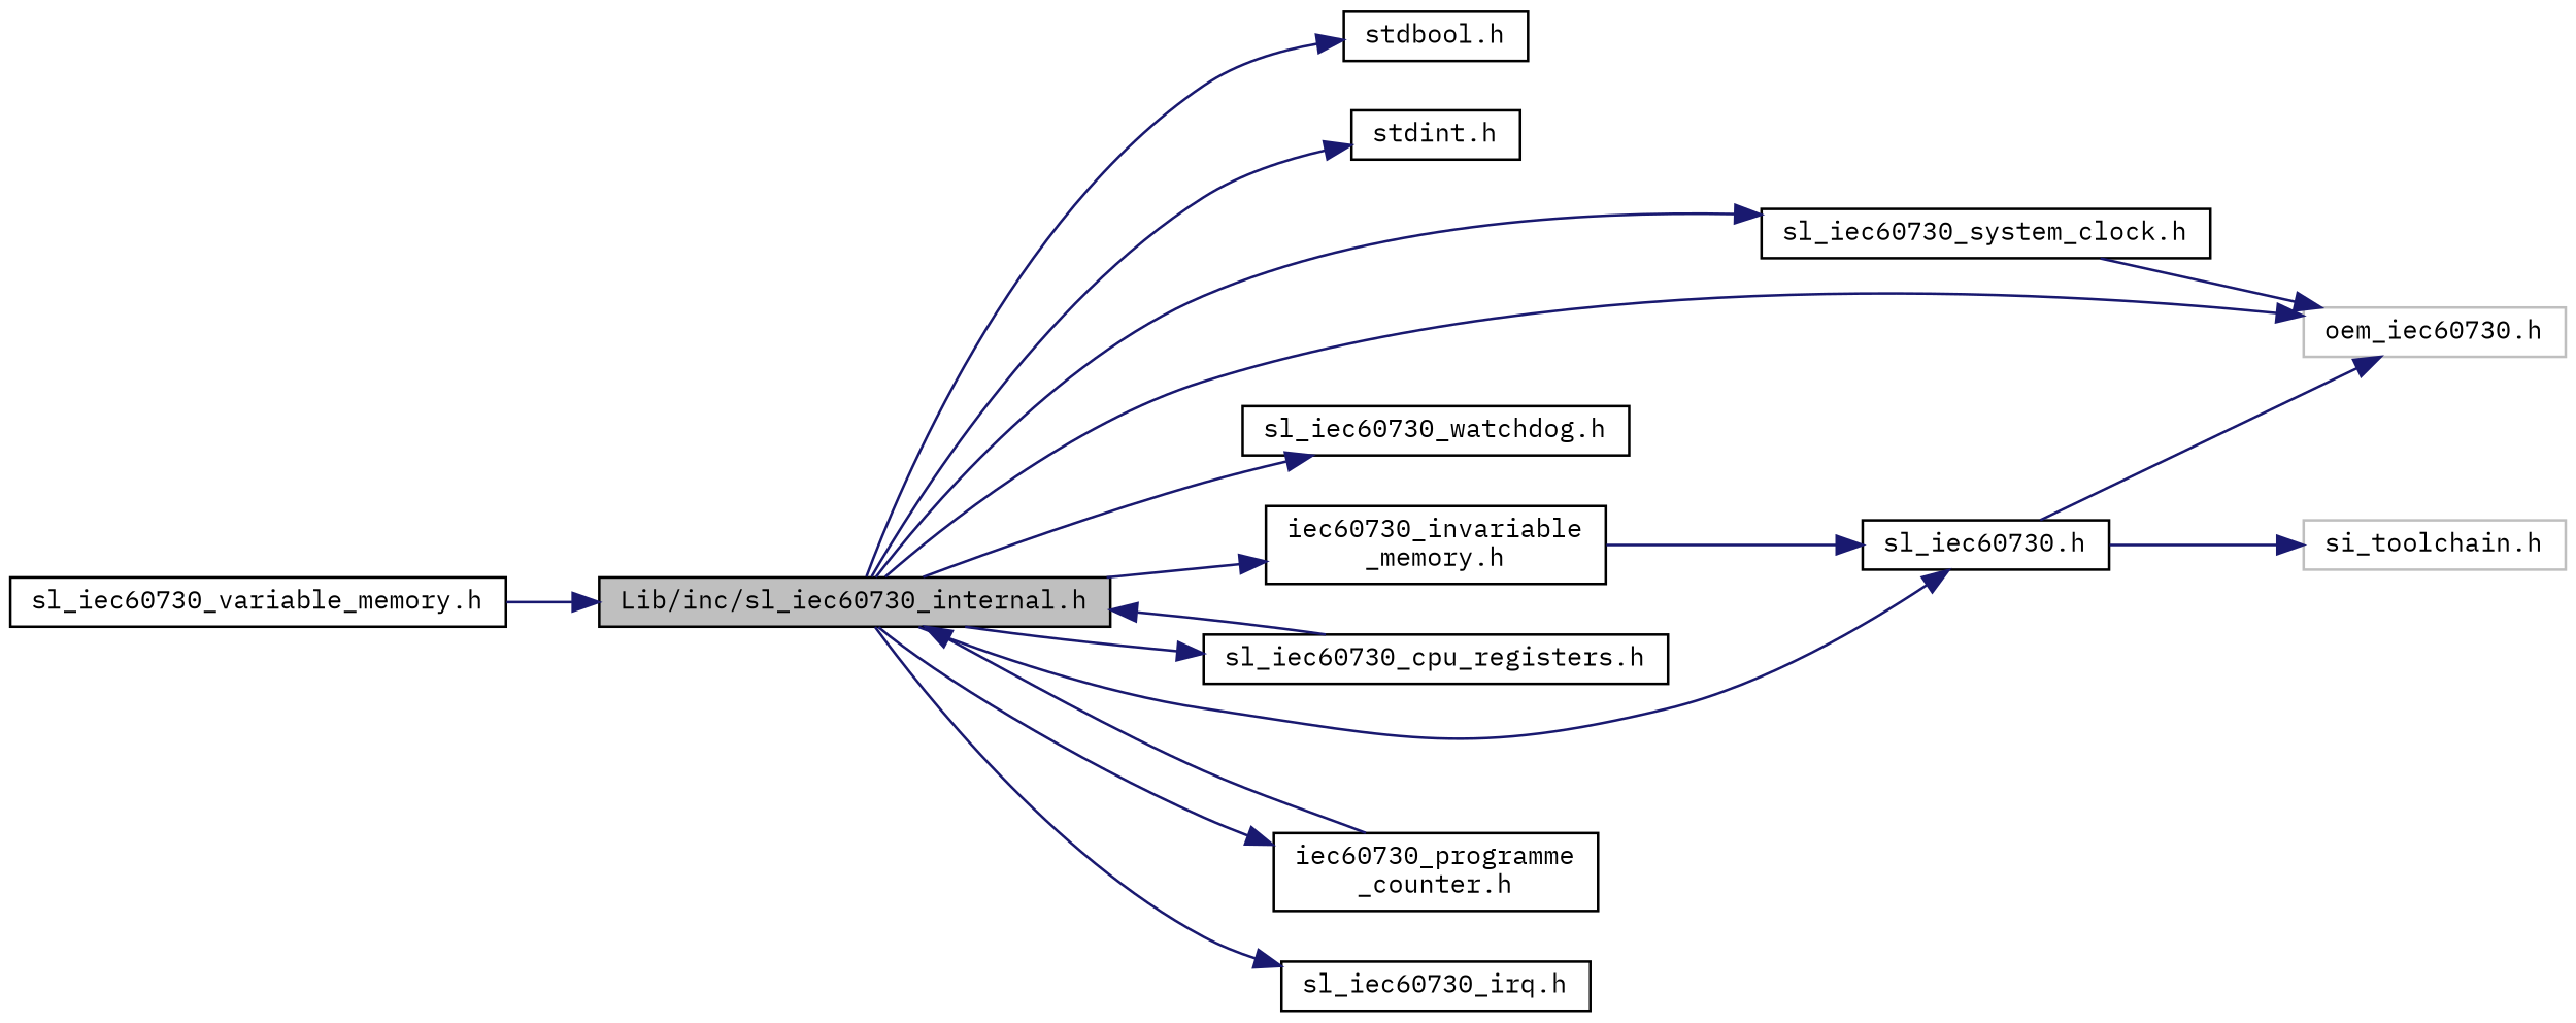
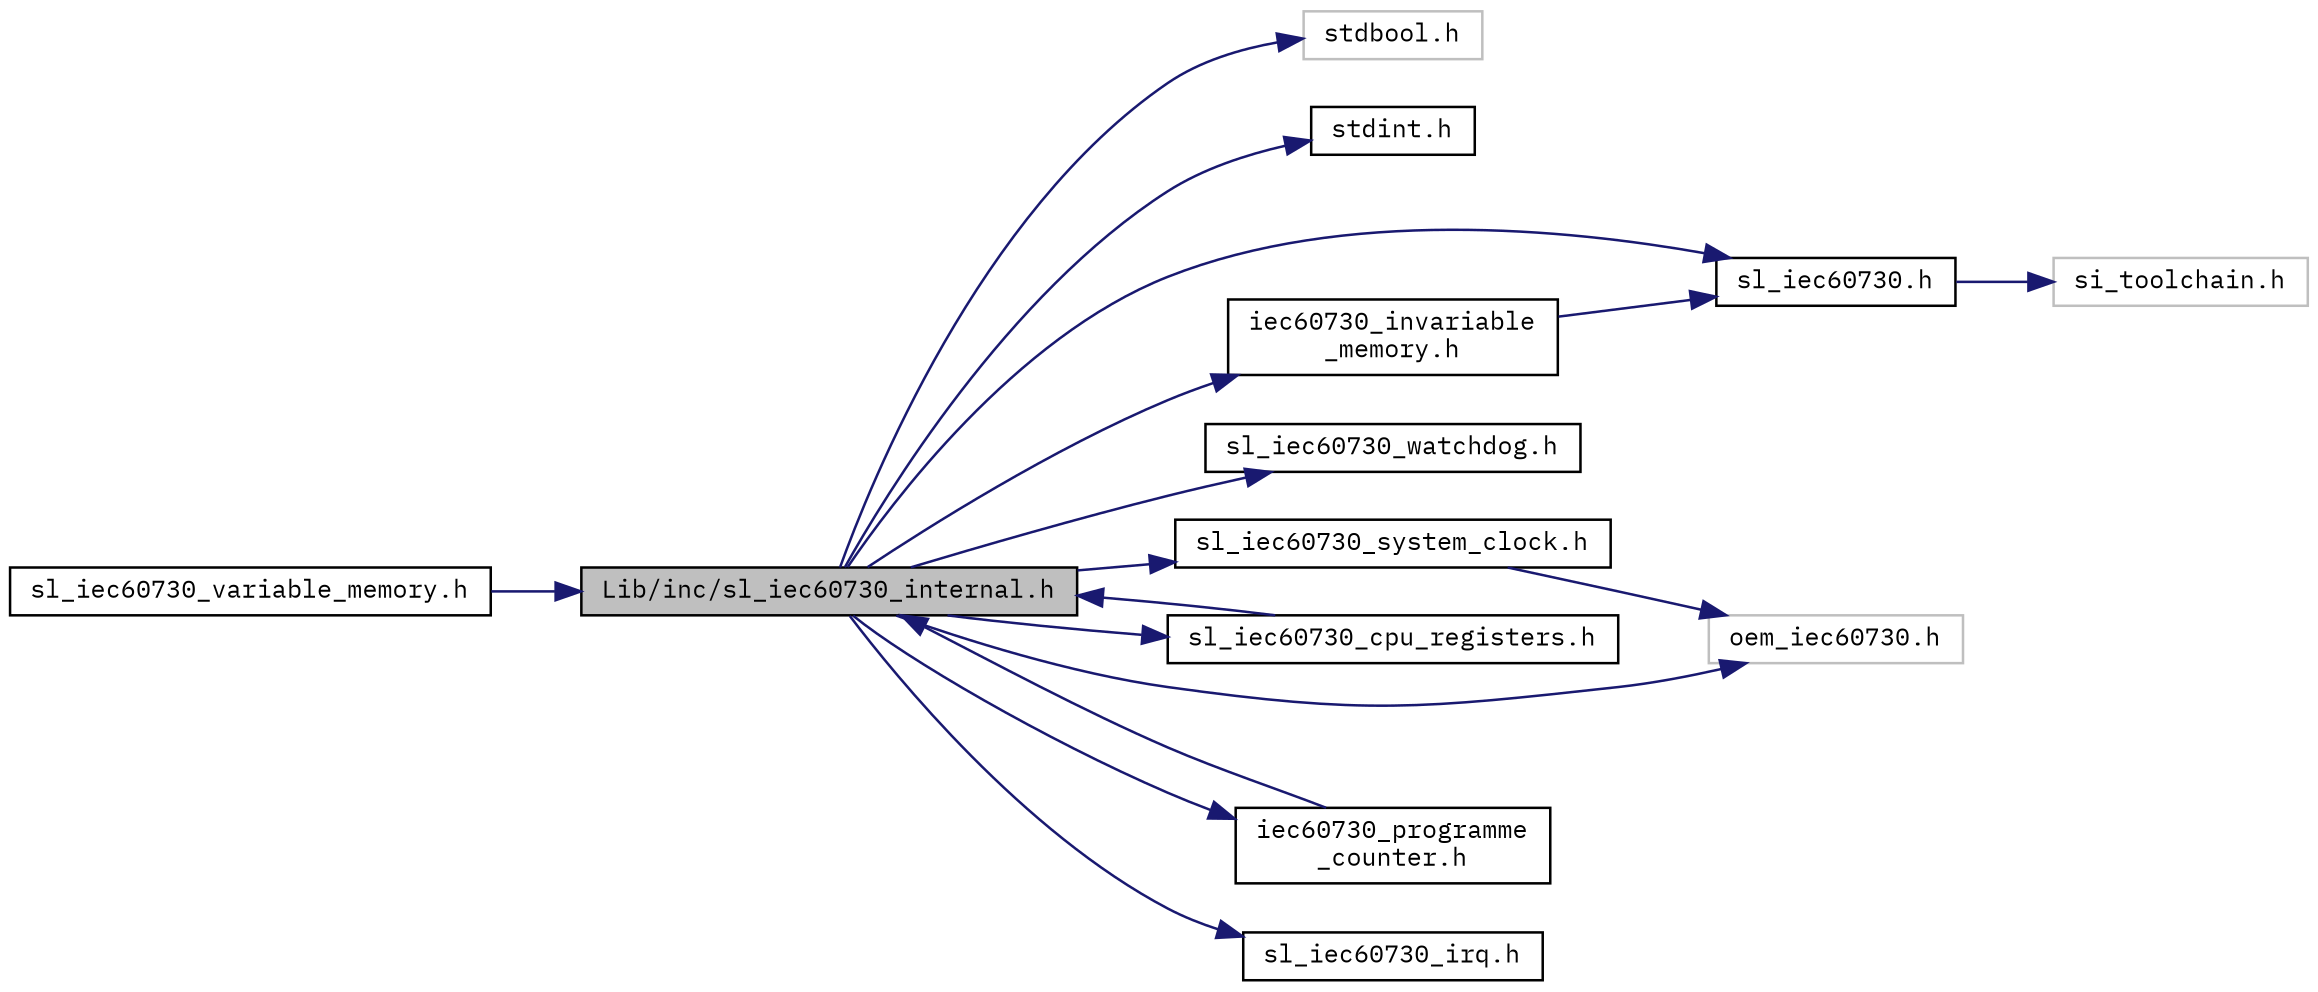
  digraph {
    fontname="IBM Plex Mono"
    rankdir=LR
    node [color=black fillcolor=white fontname="IBM Plex Mono" fontsize=10 shape=record style=filled]
    edge [color=midnightblue fontname="IBM Plex Mono" fontsize=10 labelfontname=Helvetica labelfontsize=10 style=solid]
    n1 [fillcolor=grey75 fontcolor=black height=0.2 label="Lib/inc/sl_iec60730_internal.h" width=0.4]
-   n2 [height=0.2 label="stdbool.h" width=0.4]
+   n2 [color=grey75 height=0.2 label="stdbool.h" width=0.4]
    n3 [height=0.2 label="stdint.h" width=0.4]
    n4 [height=0.2 label="sl_iec60730.h" width=0.4]
    n5 [color=grey75 height=0.2 label="oem_iec60730.h" width=0.4]
    n6 [height=0.2 label="sl_iec60730_watchdog.h" width=0.4]
    n7 [height=0.2 label="iec60730_invariable\l_memory.h" width=0.4]
    n8 [height=0.2 label="sl_iec60730_cpu_registers.h" width=0.4]
    n9 [height=0.2 label="sl_iec60730_system_clock.h" width=0.4]
    n10 [height=0.2 label="iec60730_programme\l_counter.h" width=0.4]
    n11 [height=0.2 label="sl_iec60730_irq.h" width=0.4]
    n12 [color=grey75 height=0.2 label="si_toolchain.h" width=0.4]
    n13 [height=0.2 label="sl_iec60730_variable_memory.h" width=0.4]
    n1 -> n2
    n1 -> n3
    n1 -> n4
    n1 -> n5
    n1 -> n6
    n1 -> n7
    n1 -> n8
    n1 -> n9
    n1 -> n10
    n1 -> n11
-   n4 -> n5
    n4 -> n12
    n7 -> n4
    n8 -> n1
    n9 -> n5
    n10 -> n1
    n13 -> n1
  }
